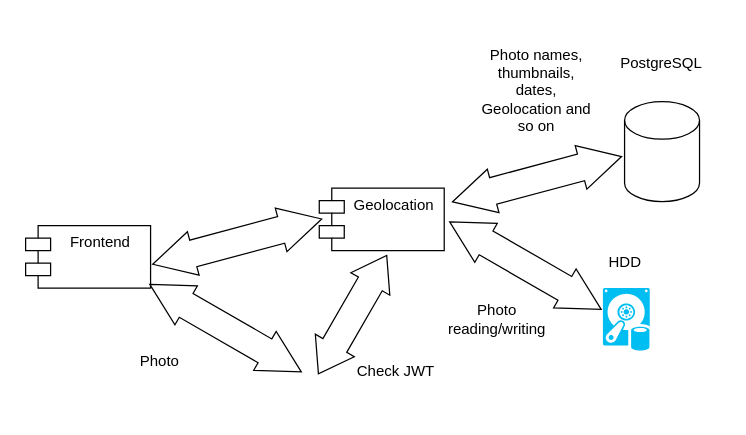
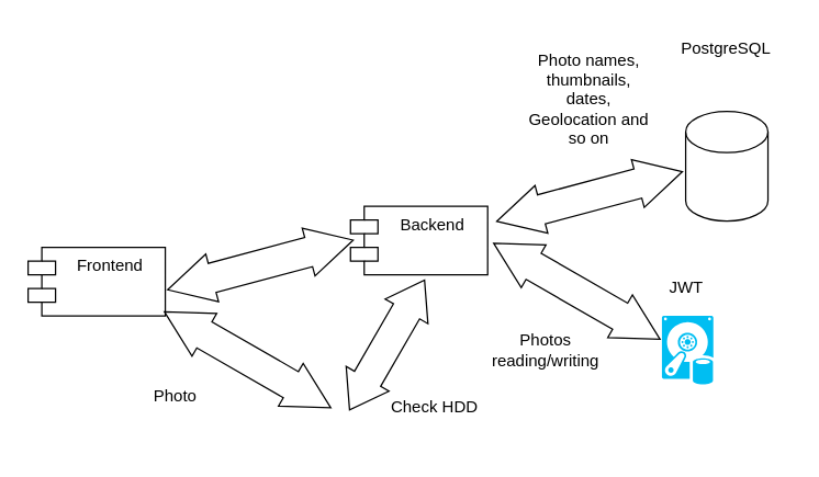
  <mxCell id="0" />
  <mxCell id="1" parent="0" />
  <mxCell id="2" value="" style="shape=cylinder3;whiteSpace=wrap;html=1;boundedLbl=1;backgroundOutline=1;size=15;" vertex="1" parent="1"><mxGeometry x="499.32" y="80.82" width="60" height="80" as="geometry" /></mxCell>
- <mxCell id="3" value="PostgreSQL" style="text;html=1;strokeColor=none;fillColor=none;align=center;verticalAlign=middle;whiteSpace=wrap;rounded=0;" vertex="1" parent="1"><mxGeometry x="484.32" y="40" width="90" height="20" as="geometry" /></mxCell>
- <mxCell id="4" value="Geolocation" style="shape=module;align=left;spacingLeft=20;align=center;verticalAlign=top;" vertex="1" parent="1"><mxGeometry x="255" y="150" width="100" height="50" as="geometry" /></mxCell>
+ <mxCell id="3" value="PostgreSQL" style="text;html=1;strokeColor=none;fillColor=none;align=center;verticalAlign=middle;whiteSpace=wrap;rounded=0;" vertex="1" parent="1"><mxGeometry x="484.32" y="25" width="90" height="20" as="geometry" /></mxCell>
+ <mxCell id="4" value="Backend" style="shape=module;align=left;spacingLeft=20;align=center;verticalAlign=top;" vertex="1" parent="1"><mxGeometry x="255" y="150" width="100" height="50" as="geometry" /></mxCell>
  <mxCell id="5" value="Frontend" style="shape=module;align=left;spacingLeft=20;align=center;verticalAlign=top;" vertex="1" parent="1"><mxGeometry x="20" y="180" width="100" height="50" as="geometry" /></mxCell>
  <mxCell id="6" value="" style="verticalLabelPosition=bottom;html=1;verticalAlign=top;align=center;strokeColor=none;fillColor=#00BEF2;shape=mxgraph.azure.vhd_data_disk;pointerEvents=1;" vertex="1" parent="1"><mxGeometry x="482" y="230" width="37.5" height="50" as="geometry" /></mxCell>
- <mxCell id="7" value="HDD" style="text;html=1;strokeColor=none;fillColor=none;align=center;verticalAlign=middle;whiteSpace=wrap;rounded=0;" vertex="1" parent="1"><mxGeometry x="455" y="200" width="90" height="20" as="geometry" /></mxCell>
+ <mxCell id="7" value="JWT" style="text;html=1;strokeColor=none;fillColor=none;align=center;verticalAlign=middle;whiteSpace=wrap;rounded=0;" vertex="1" parent="1"><mxGeometry x="455" y="200" width="90" height="20" as="geometry" /></mxCell>
  <mxCell id="8" value="" style="shape=doubleArrow;whiteSpace=wrap;html=1;arrowWidth=0.611;arrowSize=0.24;rotation=-15;" vertex="1" parent="1"><mxGeometry x="119.32" y="174.82" width="140" height="36" as="geometry" /></mxCell>
  <mxCell id="9" value="" style="shape=doubleArrow;whiteSpace=wrap;html=1;arrowWidth=0.611;arrowSize=0.24;rotation=30;" vertex="1" parent="1"><mxGeometry x="110" y="244" width="140" height="36" as="geometry" /></mxCell>
  <mxCell id="10" value="" style="shape=doubleArrow;whiteSpace=wrap;html=1;arrowWidth=0.611;arrowSize=0.24;rotation=-15;" vertex="1" parent="1"><mxGeometry x="359.32" y="124.82" width="140" height="36" as="geometry" /></mxCell>
  <mxCell id="11" value="" style="shape=doubleArrow;whiteSpace=wrap;html=1;arrowWidth=0.611;arrowSize=0.24;rotation=30;" vertex="1" parent="1"><mxGeometry x="350" y="194" width="140" height="36" as="geometry" /></mxCell>
  <mxCell id="12" value="Photo names,&lt;br&gt;thumbnails, dates, Geolocation and so on" style="text;html=1;strokeColor=none;fillColor=none;align=center;verticalAlign=middle;whiteSpace=wrap;rounded=0;" vertex="1" parent="1"><mxGeometry x="384.32" y="20" width="90" height="104.82" as="geometry" /></mxCell>
- <mxCell id="13" value="Photo reading/writing" style="text;html=1;strokeColor=none;fillColor=none;align=center;verticalAlign=middle;whiteSpace=wrap;rounded=0;" vertex="1" parent="1"><mxGeometry x="355" y="227" width="85" height="56" as="geometry" /></mxCell>
+ <mxCell id="13" value="Photos reading/writing" style="text;html=1;strokeColor=none;fillColor=none;align=center;verticalAlign=middle;whiteSpace=wrap;rounded=0;" vertex="1" parent="1"><mxGeometry x="355" y="227" width="85" height="56" as="geometry" /></mxCell>
  <mxCell id="14" value="" style="shape=doubleArrow;whiteSpace=wrap;html=1;arrowWidth=0.611;arrowSize=0.24;rotation=120;" vertex="1" parent="1"><mxGeometry x="226.99" y="233.28" width="109.32" height="36" as="geometry" /></mxCell>
- <mxCell id="15" value="Check JWT" style="text;html=1;strokeColor=none;fillColor=none;align=center;verticalAlign=middle;whiteSpace=wrap;rounded=0;" vertex="1" parent="1"><mxGeometry x="274.32" y="269.28" width="85" height="56" as="geometry" /></mxCell>
+ <mxCell id="15" value="Check HDD" style="text;html=1;strokeColor=none;fillColor=none;align=center;verticalAlign=middle;whiteSpace=wrap;rounded=0;" vertex="1" parent="1"><mxGeometry x="274.32" y="269.28" width="85" height="56" as="geometry" /></mxCell>
  <mxCell id="16" value="Photo" style="text;html=1;strokeColor=none;fillColor=none;align=center;verticalAlign=middle;whiteSpace=wrap;rounded=0;" vertex="1" parent="1"><mxGeometry x="85" y="269.28" width="85" height="40" as="geometry" /></mxCell>
